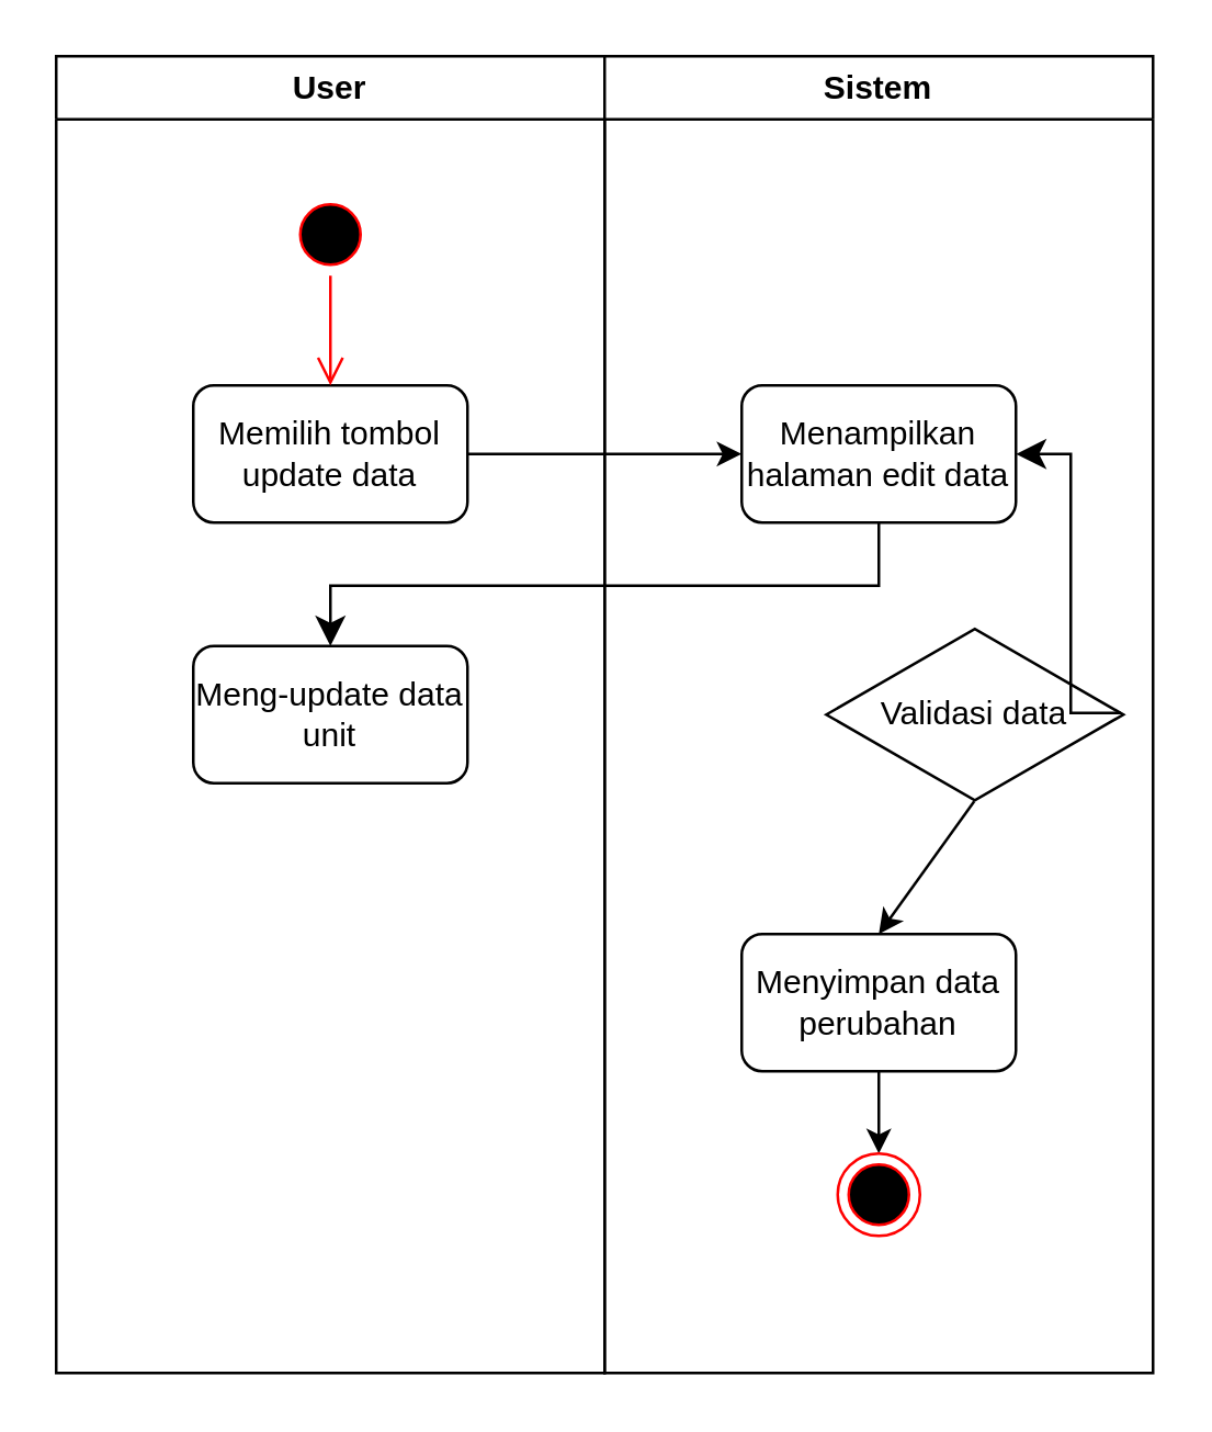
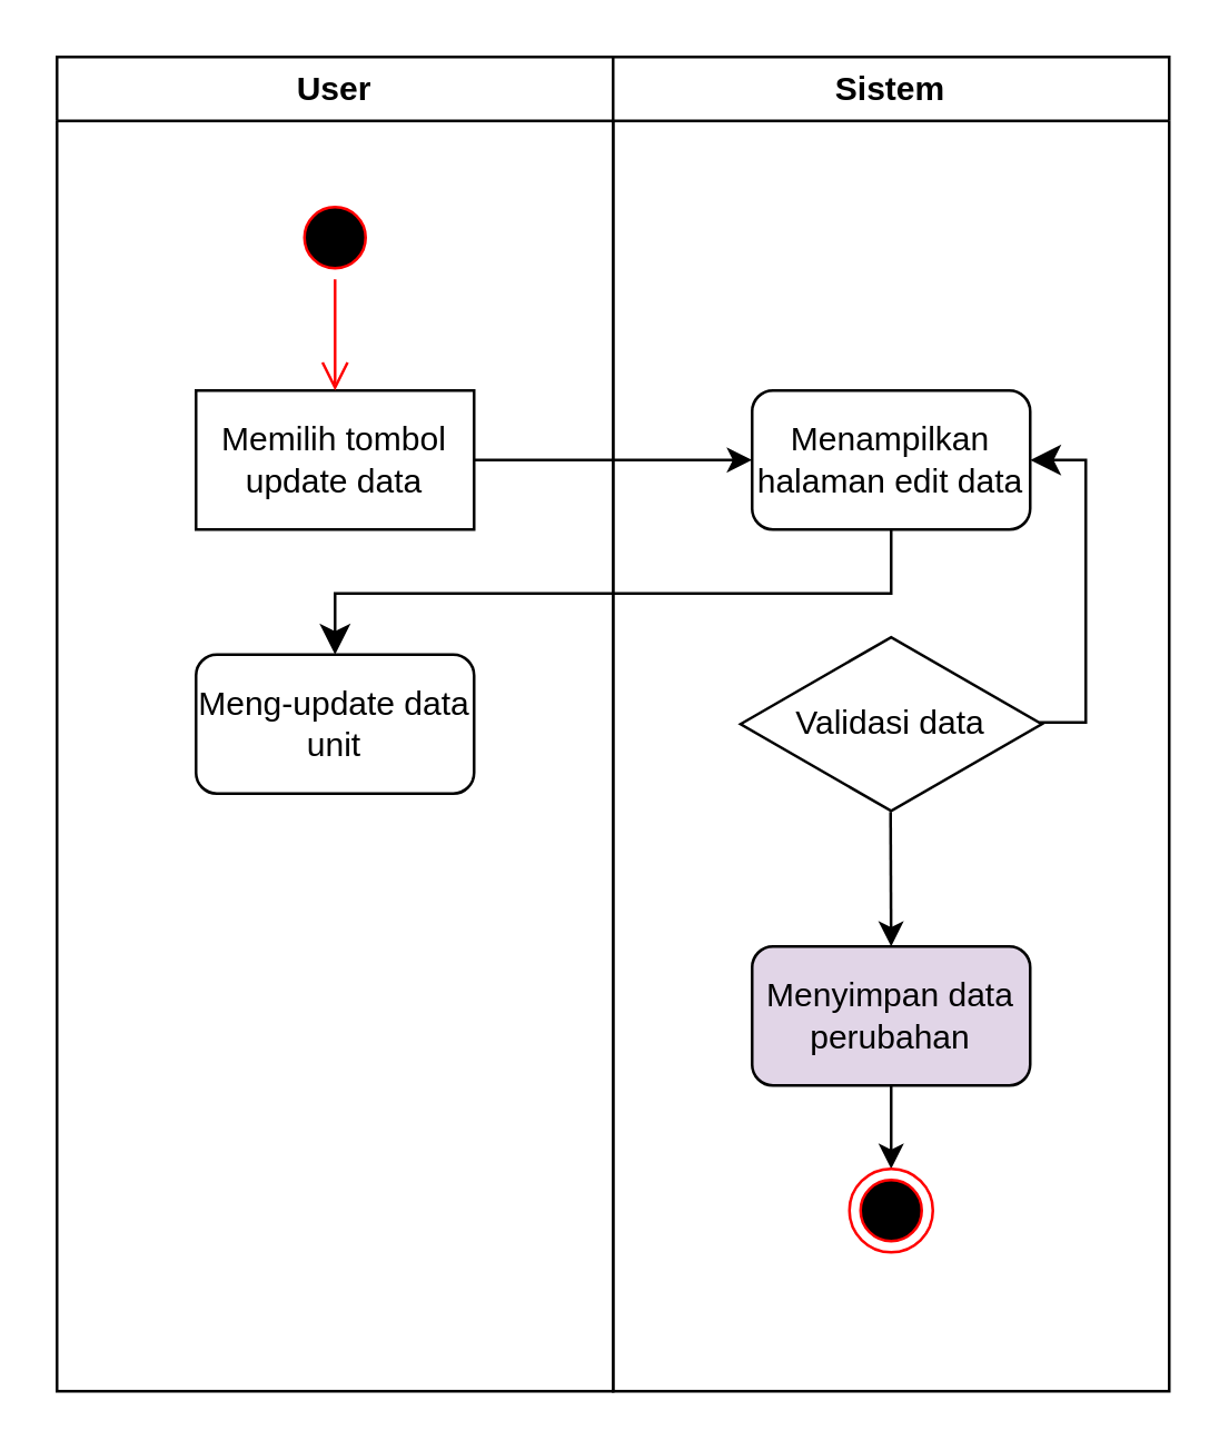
  <mxCell id="0" />
  <mxCell id="1" parent="0" />
  <mxCell id="2" value="User" style="swimlane;whiteSpace=wrap;html=1;" vertex="1" parent="1"><mxGeometry x="20" y="20" width="200" height="480" as="geometry" /></mxCell>
- <mxCell id="3" value="Memilih tombol update data" style="rounded=1;whiteSpace=wrap;html=1;" vertex="1" parent="2"><mxGeometry x="50" y="120" width="100" height="50" as="geometry" /></mxCell>
+ <mxCell id="3" value="Memilih tombol update data" style="whiteSpace=wrap;html=1;rounded=0;" vertex="1" parent="2"><mxGeometry x="50" y="120" width="100" height="50" as="geometry" /></mxCell>
  <mxCell id="4" value="" style="ellipse;html=1;shape=startState;fillColor=#000000;strokeColor=#ff0000;" vertex="1" parent="2"><mxGeometry x="85" y="50" width="30" height="30" as="geometry" /></mxCell>
  <mxCell id="5" value="" style="edgeStyle=orthogonalEdgeStyle;html=1;verticalAlign=bottom;endArrow=open;endSize=8;strokeColor=#ff0000;entryX=0.5;entryY=0;entryDx=0;entryDy=0;" edge="1" source="4" parent="2" target="3"><mxGeometry relative="1" as="geometry"><mxPoint x="100" y="140" as="targetPoint" /></mxGeometry></mxCell>
  <mxCell id="6" value="Meng-update data unit" style="rounded=1;whiteSpace=wrap;html=1;" vertex="1" parent="2"><mxGeometry x="50" y="215" width="100" height="50" as="geometry" /></mxCell>
  <mxCell id="7" value="Sistem" style="swimlane;whiteSpace=wrap;html=1;" vertex="1" parent="1"><mxGeometry x="220" y="20" width="200" height="480" as="geometry" /></mxCell>
  <mxCell id="8" value="Menampilkan halaman edit data" style="rounded=1;whiteSpace=wrap;html=1;" vertex="1" parent="7"><mxGeometry x="50" y="120" width="100" height="50" as="geometry" /></mxCell>
  <mxCell id="9" value="" style="edgeStyle=none;html=1;exitX=0.498;exitY=0.986;exitDx=0;exitDy=0;exitPerimeter=0;entryX=0.5;entryY=0;entryDx=0;entryDy=0;" edge="1" parent="7" source="10" target="13"><mxGeometry relative="1" as="geometry"><mxPoint x="109.998" y="272.5" as="sourcePoint" /><mxPoint x="110.6" y="330.26" as="targetPoint" /></mxGeometry></mxCell>
- <mxCell id="10" value="Validasi data" style="html=1;whiteSpace=wrap;aspect=fixed;shape=isoRectangle;" vertex="1" parent="7"><mxGeometry x="80.84" y="207.5" width="108.33" height="65" as="geometry" /></mxCell>
+ <mxCell id="10" value="Validasi data" style="html=1;whiteSpace=wrap;aspect=fixed;shape=isoRectangle;" vertex="1" parent="7"><mxGeometry x="45.84" y="207.5" width="108.33" height="65" as="geometry" /></mxCell>
  <mxCell id="11" value="" style="edgeStyle=elbowEdgeStyle;elbow=horizontal;endArrow=classic;html=1;curved=0;rounded=0;endSize=8;startSize=8;exitX=0.992;exitY=0.49;exitDx=0;exitDy=0;exitPerimeter=0;entryX=1;entryY=0.5;entryDx=0;entryDy=0;" edge="1" parent="7" source="10" target="8"><mxGeometry width="50" height="50" relative="1" as="geometry"><mxPoint x="120" y="190" as="sourcePoint" /><mxPoint x="170" y="140" as="targetPoint" /><Array as="points"><mxPoint x="170" y="190" /></Array></mxGeometry></mxCell>
  <mxCell id="12" value="" style="edgeStyle=none;html=1;" edge="1" parent="7" source="13" target="14"><mxGeometry relative="1" as="geometry" /></mxCell>
- <mxCell id="13" value="Menyimpan data perubahan" style="rounded=1;whiteSpace=wrap;html=1;" vertex="1" parent="7"><mxGeometry x="50" y="320" width="100" height="50" as="geometry" /></mxCell>
+ <mxCell id="13" value="Menyimpan data perubahan" style="rounded=1;whiteSpace=wrap;html=1;fillColor=#e1d5e7;" vertex="1" parent="7"><mxGeometry x="50" y="320" width="100" height="50" as="geometry" /></mxCell>
  <mxCell id="14" value="" style="ellipse;html=1;shape=endState;fillColor=#000000;strokeColor=#ff0000;" vertex="1" parent="7"><mxGeometry x="85" y="400" width="30" height="30" as="geometry" /></mxCell>
  <mxCell id="15" value="" style="edgeStyle=none;html=1;" edge="1" parent="1" source="3" target="8"><mxGeometry relative="1" as="geometry" /></mxCell>
  <mxCell id="16" value="" style="edgeStyle=elbowEdgeStyle;elbow=vertical;endArrow=classic;html=1;curved=0;rounded=0;endSize=8;startSize=8;entryX=0.5;entryY=0;entryDx=0;entryDy=0;exitX=0.5;exitY=1;exitDx=0;exitDy=0;" edge="1" parent="1" source="8" target="6"><mxGeometry width="50" height="50" relative="1" as="geometry"><mxPoint x="340" y="210" as="sourcePoint" /><mxPoint x="390" y="160" as="targetPoint" /></mxGeometry></mxCell>
